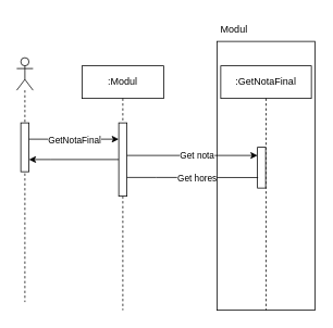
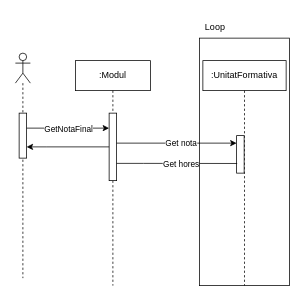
  <mxCell id="0" />
  <mxCell id="1" parent="0" />
- <mxCell id="2" value=":GetNotaFinal" style="shape=umlLifeline;perimeter=lifelinePerimeter;whiteSpace=wrap;html=1;container=1;collapsible=0;recursiveResize=0;outlineConnect=0;" parent="1" vertex="1"><mxGeometry x="270" y="80" width="111" height="300" as="geometry" /></mxCell>
+ <mxCell id="2" value=":UnitatFormativa" style="shape=umlLifeline;perimeter=lifelinePerimeter;whiteSpace=wrap;html=1;container=1;collapsible=0;recursiveResize=0;outlineConnect=0;" parent="1" vertex="1"><mxGeometry x="270" y="80" width="111" height="300" as="geometry" /></mxCell>
  <mxCell id="3" value="" style="html=1;points=[];perimeter=orthogonalPerimeter;" parent="2" vertex="1"><mxGeometry x="45" y="100" width="10" height="50" as="geometry" /></mxCell>
  <mxCell id="4" value=":Modul" style="shape=umlLifeline;perimeter=lifelinePerimeter;whiteSpace=wrap;html=1;container=1;collapsible=0;recursiveResize=0;outlineConnect=0;" parent="1" vertex="1"><mxGeometry x="100" y="80" width="100" height="300" as="geometry" /></mxCell>
  <mxCell id="5" value="" style="html=1;points=[];perimeter=orthogonalPerimeter;" parent="4" vertex="1"><mxGeometry x="45" y="70" width="10" height="90" as="geometry" /></mxCell>
  <mxCell id="6" style="edgeStyle=orthogonalEdgeStyle;rounded=0;orthogonalLoop=1;jettySize=auto;html=1;" parent="1" source="5" target="3" edge="1"><mxGeometry relative="1" as="geometry"><Array as="points"><mxPoint x="240" y="190" /><mxPoint x="240" y="190" /></Array></mxGeometry></mxCell>
  <mxCell id="7" value="Get nota" style="edgeLabel;html=1;align=center;verticalAlign=middle;resizable=0;points=[];" parent="6" vertex="1" connectable="0"><mxGeometry x="-0.161" y="1" relative="1" as="geometry"><mxPoint x="18" as="offset" /></mxGeometry></mxCell>
  <mxCell id="8" value="" style="shape=umlLifeline;participant=umlActor;perimeter=lifelinePerimeter;whiteSpace=wrap;html=1;container=1;collapsible=0;recursiveResize=0;verticalAlign=top;spacingTop=36;outlineConnect=0;" parent="1" vertex="1"><mxGeometry x="20" y="70" width="20" height="300" as="geometry" /></mxCell>
  <mxCell id="9" value="" style="html=1;points=[];perimeter=orthogonalPerimeter;" parent="8" vertex="1"><mxGeometry x="5" y="80" width="10" height="60" as="geometry" /></mxCell>
  <mxCell id="10" style="edgeStyle=orthogonalEdgeStyle;rounded=0;orthogonalLoop=1;jettySize=auto;html=1;" parent="1" source="9" target="5" edge="1"><mxGeometry relative="1" as="geometry"><Array as="points"><mxPoint x="90" y="170" /><mxPoint x="90" y="170" /></Array></mxGeometry></mxCell>
  <mxCell id="11" value="GetNotaFinal" style="edgeLabel;html=1;align=center;verticalAlign=middle;resizable=0;points=[];" parent="10" vertex="1" connectable="0"><mxGeometry x="0.255" y="-5" relative="1" as="geometry"><mxPoint x="-14" y="-5" as="offset" /></mxGeometry></mxCell>
  <mxCell id="12" style="edgeStyle=orthogonalEdgeStyle;rounded=0;orthogonalLoop=1;jettySize=auto;html=1;" parent="1" source="5" target="9" edge="1"><mxGeometry relative="1" as="geometry"><Array as="points"><mxPoint x="61" y="195" /><mxPoint x="61" y="195" /></Array></mxGeometry></mxCell>
- <mxCell id="13" value="Modul" style="text;html=1;align=center;verticalAlign=middle;resizable=0;points=[];autosize=1;strokeColor=none;fillColor=none;" vertex="1" parent="1"><mxGeometry x="261" y="20" width="50" height="30" as="geometry" /></mxCell>
+ <mxCell id="13" value="Loop" style="text;html=1;align=center;verticalAlign=middle;resizable=0;points=[];autosize=1;strokeColor=none;fillColor=none;" vertex="1" parent="1"><mxGeometry x="261" y="20" width="50" height="30" as="geometry" /></mxCell>
  <mxCell id="14" value="" style="edgeStyle=orthogonalEdgeStyle;rounded=0;orthogonalLoop=1;jettySize=auto;html=1;endArrow=none;entryX=0.071;entryY=0.743;entryDx=0;entryDy=0;entryPerimeter=0;" edge="1" parent="1" source="5" target="3"><mxGeometry relative="1" as="geometry"><Array as="points"><mxPoint x="191" y="217" /><mxPoint x="191" y="217" /></Array><mxPoint x="155" y="230" as="sourcePoint" /><mxPoint x="315" y="230" as="targetPoint" /></mxGeometry></mxCell>
  <mxCell id="15" value="Get hores" style="edgeLabel;html=1;align=center;verticalAlign=middle;resizable=0;points=[];" vertex="1" connectable="0" parent="14"><mxGeometry x="-0.319" y="-4" relative="1" as="geometry"><mxPoint x="31" y="-4" as="offset" /></mxGeometry></mxCell>
  <mxCell id="16" value="" style="rounded=0;whiteSpace=wrap;html=1;fillColor=none;" vertex="1" parent="1"><mxGeometry x="265.5" y="50" width="120" height="330" as="geometry" /></mxCell>
